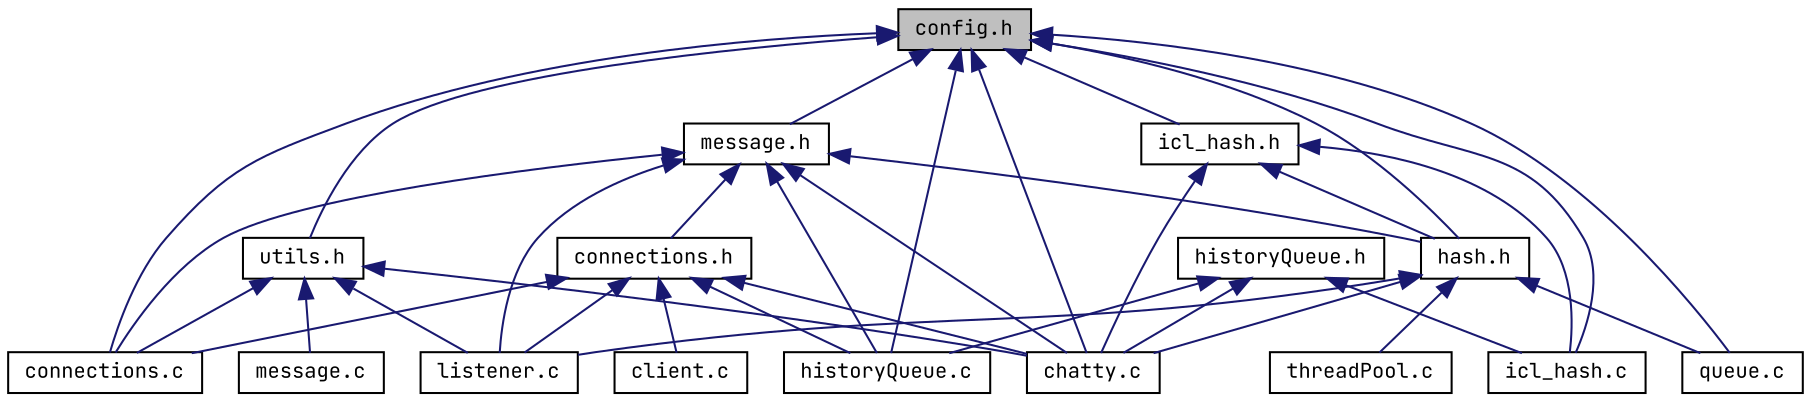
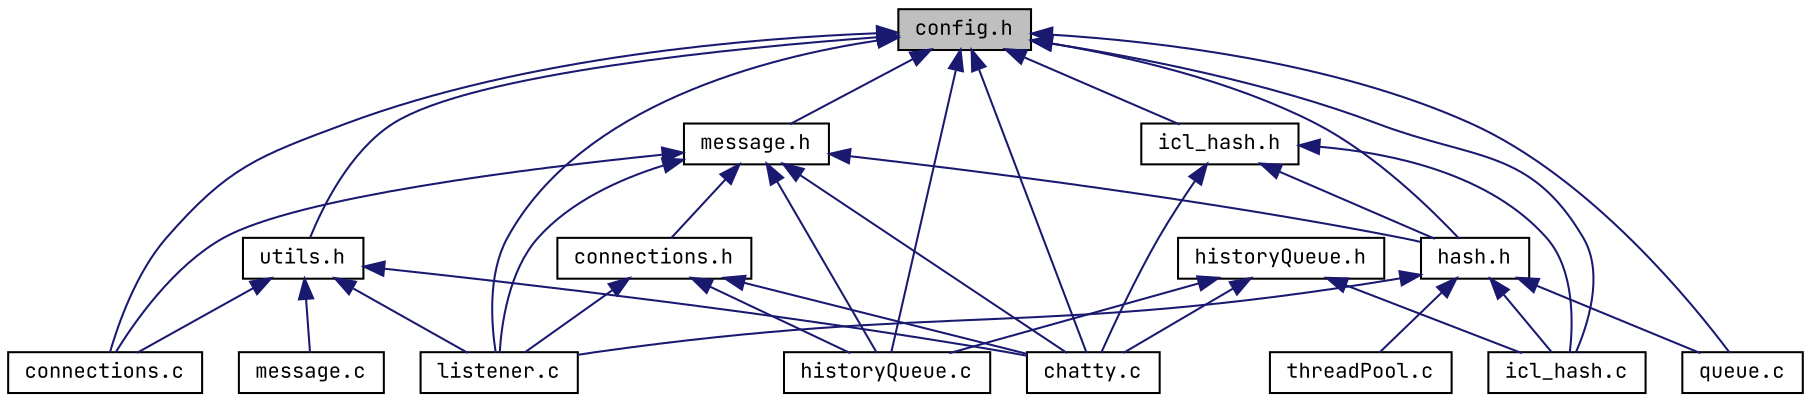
  digraph {
    fontname="JetBrains Mono"
    node [color=black fillcolor=white fontname="JetBrains Mono" fontsize=10 shape=record style=filled]
    edge [color=midnightblue dir=back fontname="JetBrains Mono" fontsize=10 labelfontname=Helvetica labelfontsize=10 style=solid]
    n1 [fillcolor=grey75 fontcolor=black height=0.2 label="config.h" width=0.4]
    n2 [height=0.2 label="message.h" width=0.4]
    n3 [height=0.2 label="chatty.c" width=0.4]
    n4 [height=0.2 label="connections.c" width=0.4]
    n5 [height=0.2 label="historyQueue.c" width=0.4]
    n6 [height=0.2 label="listener.c" width=0.4]
    n7 [height=0.2 label="icl_hash.c" width=0.4]
    n8 [height=0.2 label="hash.h" width=0.4]
    n9 [height=0.2 label="queue.c" width=0.4]
    n10 [height=0.2 label="icl_hash.h" width=0.4]
    n11 [height=0.2 label="utils.h" width=0.4]
    n12 [height=0.2 label="connections.h" width=0.4]
    n13 [height=0.2 label="threadPool.c" width=0.4]
    n14 [height=0.2 label="message.c" width=0.4]
-   n15 [height=0.2 label="client.c" width=0.4]
    n16 [height=0.2 label="historyQueue.h" width=0.4]
    n1 -> n2
    n1 -> n3
    n1 -> n4
    n1 -> n5
+   n1 -> n6
    n1 -> n7
    n1 -> n8
    n1 -> n9
    n1 -> n10
    n1 -> n11
    n2 -> n3
    n2 -> n4
    n2 -> n5
    n2 -> n6
    n2 -> n8
    n2 -> n12
-   n8 -> n3
+   n8 -> n7
    n8 -> n6
    n8 -> n9
    n8 -> n13
    n10 -> n3
    n10 -> n7
    n10 -> n8
    n11 -> n3
    n11 -> n4
    n11 -> n6
    n11 -> n14
    n12 -> n3
-   n12 -> n4
    n12 -> n5
    n12 -> n6
-   n12 -> n15
    n16 -> n3
    n16 -> n5
    n16 -> n7
  }
